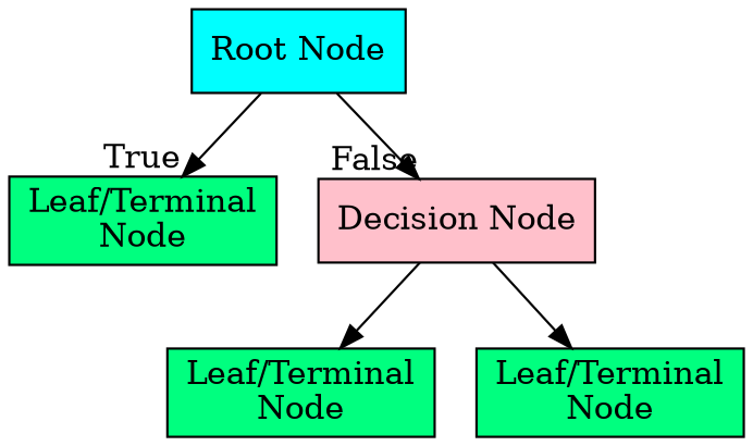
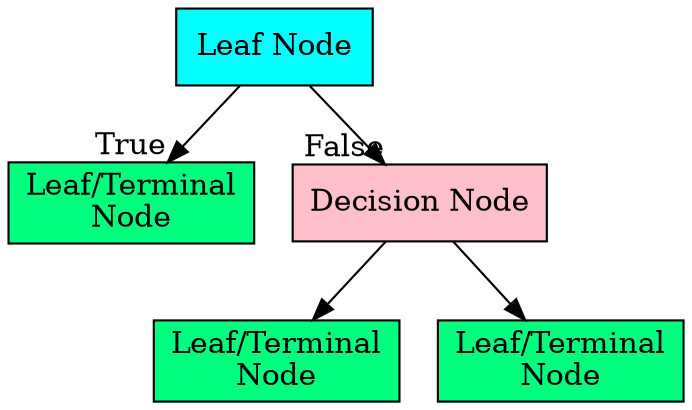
  digraph {
    node [color=black fillcolor=springgreen shape=box style=filled]
-   n1 [fillcolor=cyan label="Root Node"]
+   n1 [fillcolor=cyan label="Leaf Node"]
    n2 [label="Leaf/Terminal\nNode"]
    n3 [fillcolor=pink label="Decision Node"]
    n4 [label="Leaf/Terminal\nNode"]
    n5 [label="Leaf/Terminal\nNode"]
    n1 -> n2 [headlabel=True labelangle=45 labeldistance=2.5]
    n1 -> n3 [headlabel=False labelangle=-45 labeldistance=2.5]
    n3 -> n4
    n3 -> n5
  }
